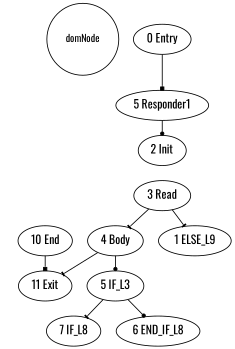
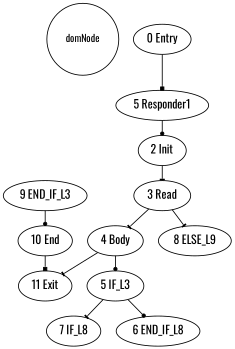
  digraph {
    fontname=Oswald
    ranksep=.25
    node [fontname=Oswald]
    edge [arrowhead=tee arrowsize=.5 fontname=Oswald]
    domNode [fontsize=12 height=1.2 shape=circle]
    "4 Body"
    "5 IF_L3"
    "11 Exit"
    "7 IF_L8"
    "6 END_IF_L8"
+   "9 END_IF_L3"
    "10 End"
    "3 Read"
-   "8 ELSE_L9" [label="1 ELSE_L9"]
+   "8 ELSE_L9"
    n11 [label="5 Responder1"]
    "0 Entry"
    "2 Init"
    "4 Body" -> "5 IF_L3" [arrowhead=dot]
    "4 Body" -> "11 Exit"
    "5 IF_L3" -> "7 IF_L8"
    "5 IF_L3" -> "6 END_IF_L8" [arrowhead=dot]
+   "9 END_IF_L3" -> "10 End" [arrowhead=dot]
    "10 End" -> "11 Exit" [arrowhead=box]
    "3 Read" -> "4 Body"
    "3 Read" -> "8 ELSE_L9"
    n11 -> "2 Init" [arrowhead=dot]
    "0 Entry" -> n11 [arrowhead=box]
+   "2 Init" -> "3 Read"
  }
